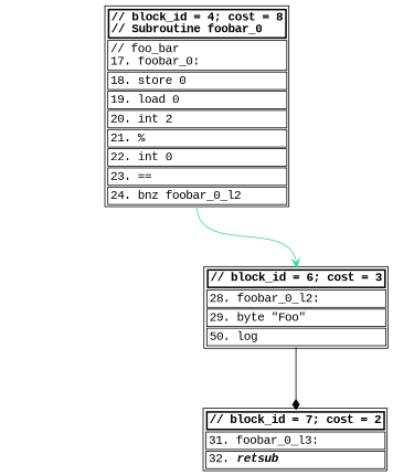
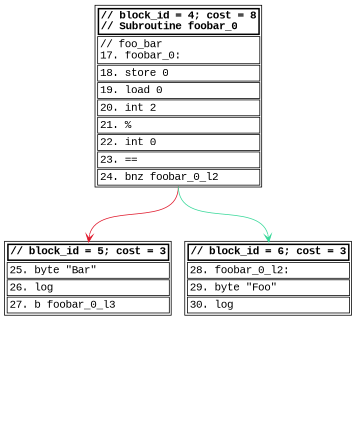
  digraph {
    fontname="Liberation Mono"
    ranksep=1
    node [fontname="Liberation Mono" labelloc=top shape=plain]
    edge [arrowhead=vee fontname="Liberation Mono" tailport=s]
    n1 [label=<<TABLE ALIGN="LEFT" COLOR="BLACK"> <TR><TD COLOR="BLACK" ALIGN="LEFT" BALIGN="LEFT" PORT="17" BORDER="2"><B>// block_id = 4; cost = 8<BR/>// Subroutine foobar_0</B></TD></TR> <TR><TD ALIGN="LEFT" BALIGN="LEFT" COLOR="BLACK">// foo_bar<BR/>17. foobar_0:</TD></TR> <TR><TD ALIGN="LEFT" BALIGN="LEFT" COLOR="BLACK">18. store 0</TD></TR> <TR><TD ALIGN="LEFT" BALIGN="LEFT" COLOR="BLACK">19. load 0</TD></TR> <TR><TD ALIGN="LEFT" BALIGN="LEFT" COLOR="BLACK">20. int 2</TD></TR> <TR><TD ALIGN="LEFT" BALIGN="LEFT" COLOR="BLACK">21. %</TD></TR> <TR><TD ALIGN="LEFT" BALIGN="LEFT" COLOR="BLACK">22. int 0</TD></TR> <TR><TD ALIGN="LEFT" BALIGN="LEFT" COLOR="BLACK">23. ==</TD></TR> <TR><TD ALIGN="LEFT" BALIGN="LEFT" COLOR="BLACK">24. bnz foobar_0_l2</TD></TR> </TABLE>>]
-   n3 [label=<<TABLE ALIGN="LEFT" COLOR="BLACK"> <TR><TD COLOR="BLACK" ALIGN="LEFT" BALIGN="LEFT" PORT="28" BORDER="2"><B>// block_id = 6; cost = 3</B></TD></TR> <TR><TD ALIGN="LEFT" BALIGN="LEFT" COLOR="BLACK">28. foobar_0_l2:</TD></TR> <TR><TD ALIGN="LEFT" BALIGN="LEFT" COLOR="BLACK">29. byte &quot;Foo&quot;</TD></TR> <TR><TD ALIGN="LEFT" BALIGN="LEFT" COLOR="BLACK">50. log</TD></TR> </TABLE>>]
-   n4 [label=<<TABLE ALIGN="LEFT" COLOR="BLACK"> <TR><TD COLOR="BLACK" ALIGN="LEFT" BALIGN="LEFT" PORT="31" BORDER="2"><B>// block_id = 7; cost = 2</B></TD></TR> <TR><TD ALIGN="LEFT" BALIGN="LEFT" COLOR="BLACK">31. foobar_0_l3:</TD></TR> <TR><TD ALIGN="LEFT" BALIGN="LEFT" COLOR="BLACK">32. <B><I>retsub</I></B></TD></TR> </TABLE>>]
+   n2 [label=<<TABLE ALIGN="LEFT" COLOR="BLACK"> <TR><TD COLOR="BLACK" ALIGN="LEFT" BALIGN="LEFT" PORT="25" BORDER="2"><B>// block_id = 5; cost = 3</B></TD></TR> <TR><TD ALIGN="LEFT" BALIGN="LEFT" COLOR="BLACK">25. byte &quot;Bar&quot;</TD></TR> <TR><TD ALIGN="LEFT" BALIGN="LEFT" COLOR="BLACK">26. log</TD></TR> <TR><TD ALIGN="LEFT" BALIGN="LEFT" COLOR="BLACK">27. b foobar_0_l3</TD></TR> </TABLE>>]
+   n3 [label=<<TABLE ALIGN="LEFT" COLOR="BLACK"> <TR><TD COLOR="BLACK" ALIGN="LEFT" BALIGN="LEFT" PORT="28" BORDER="2"><B>// block_id = 6; cost = 3</B></TD></TR> <TR><TD ALIGN="LEFT" BALIGN="LEFT" COLOR="BLACK">28. foobar_0_l2:</TD></TR> <TR><TD ALIGN="LEFT" BALIGN="LEFT" COLOR="BLACK">29. byte &quot;Foo&quot;</TD></TR> <TR><TD ALIGN="LEFT" BALIGN="LEFT" COLOR="BLACK">30. log</TD></TR> </TABLE>>]
+   n1 -> n2 [color="#e0182b" headport="25:n"]
    n1 -> n3 [color="#36d899" headport="28:n"]
-   n3 -> n4 [arrowhead=diamond color=BLACK headport="31:n"]
  }
